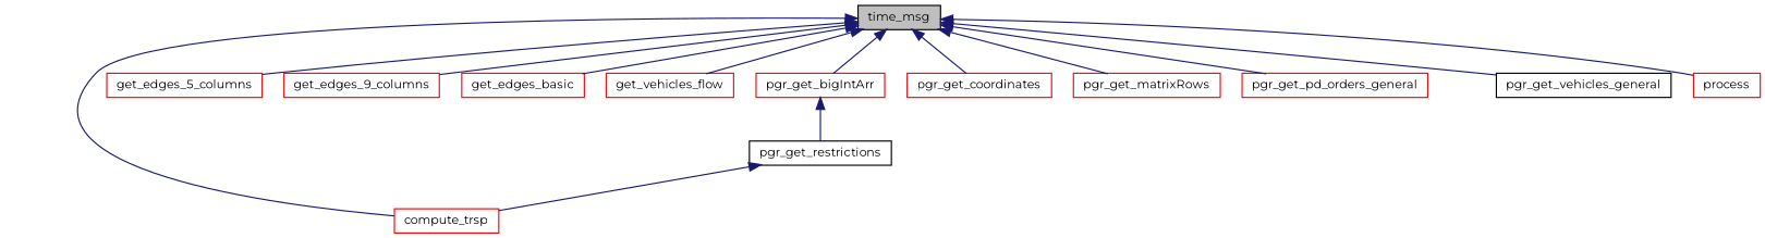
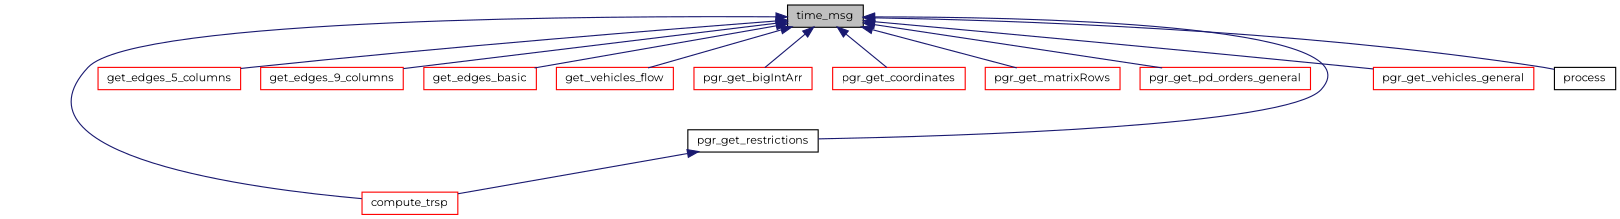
  digraph {
    fontname=Montserrat
    rankdir=TB
    node [color=red fillcolor=white fontname=Montserrat fontsize=10 shape=record style=filled]
    edge [color=midnightblue dir=back fontname=Montserrat fontsize=10 labelfontname=Helvetica labelfontsize=10 style=solid]
    n1 [color=black fillcolor=grey75 fontcolor=black height=0.2 label=time_msg width=0.4]
    n2 [height=0.2 label=compute_trsp width=0.4]
    n3 [height=0.2 label=get_edges_5_columns width=0.4]
    n4 [height=0.2 label=get_edges_9_columns width=0.4]
    n5 [height=0.2 label=get_edges_basic width=0.4]
    n6 [height=0.2 label=get_vehicles_flow width=0.4]
    n7 [height=0.2 label=pgr_get_bigIntArr width=0.4]
    n8 [height=0.2 label=pgr_get_coordinates width=0.4]
    n9 [height=0.2 label=pgr_get_matrixRows width=0.4]
    n10 [height=0.2 label=pgr_get_pd_orders_general width=0.4]
    n11 [color=black height=0.2 label=pgr_get_restrictions width=0.4]
-   n12 [color=black height=0.2 label=pgr_get_vehicles_general width=0.4]
-   n13 [height=0.2 label=process width=0.4]
+   n12 [height=0.2 label=pgr_get_vehicles_general width=0.4]
+   n13 [color=black height=0.2 label=process width=0.4]
    n1 -> n2
    n1 -> n3
    n1 -> n4
    n1 -> n5
    n1 -> n6
    n1 -> n7
    n1 -> n8
    n1 -> n9
    n1 -> n10
-   n7 -> n11
+   n1 -> n11
    n1 -> n12
    n1 -> n13
    n11 -> n2
  }
